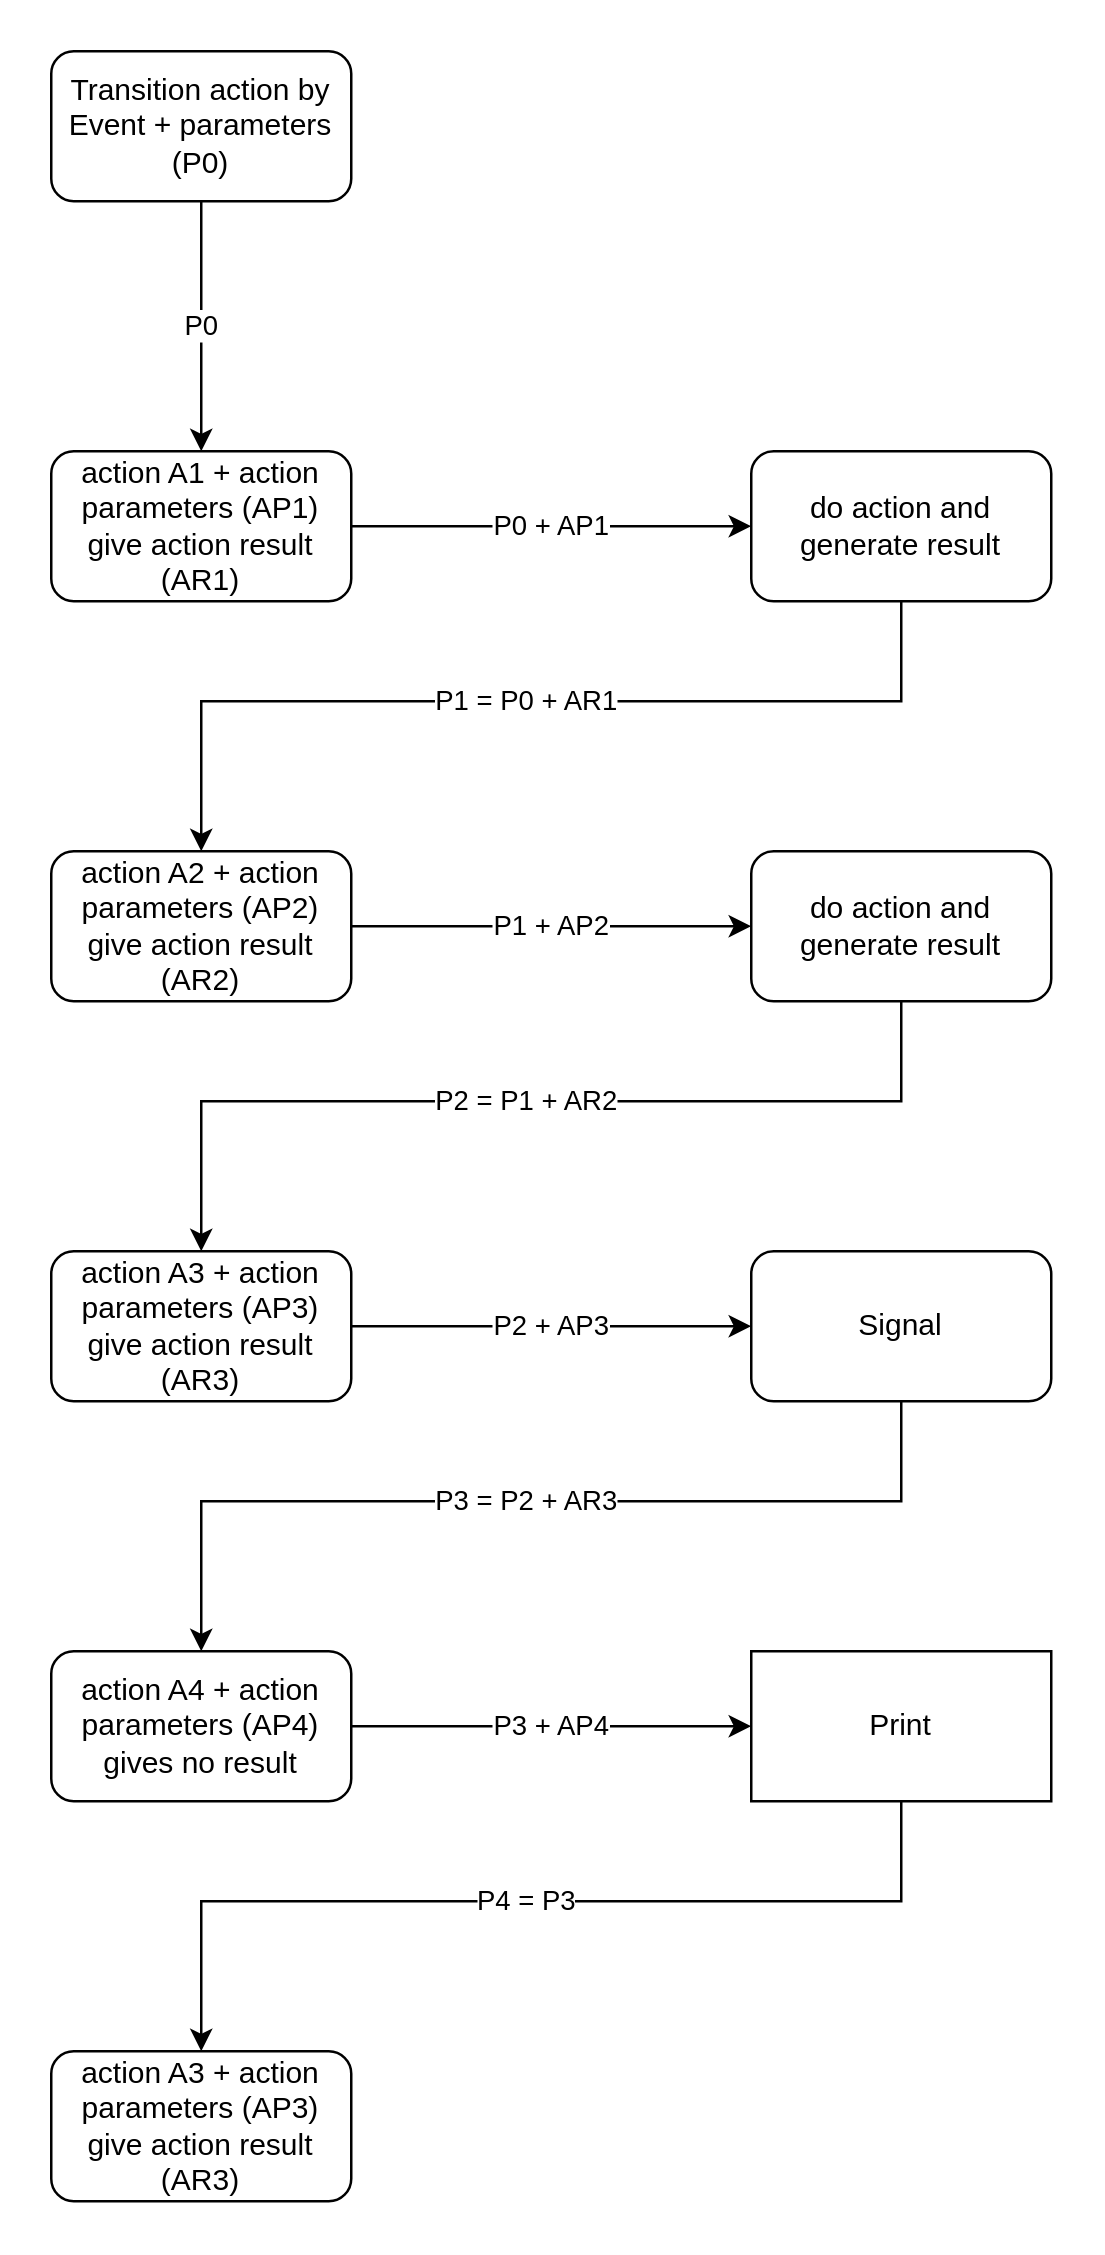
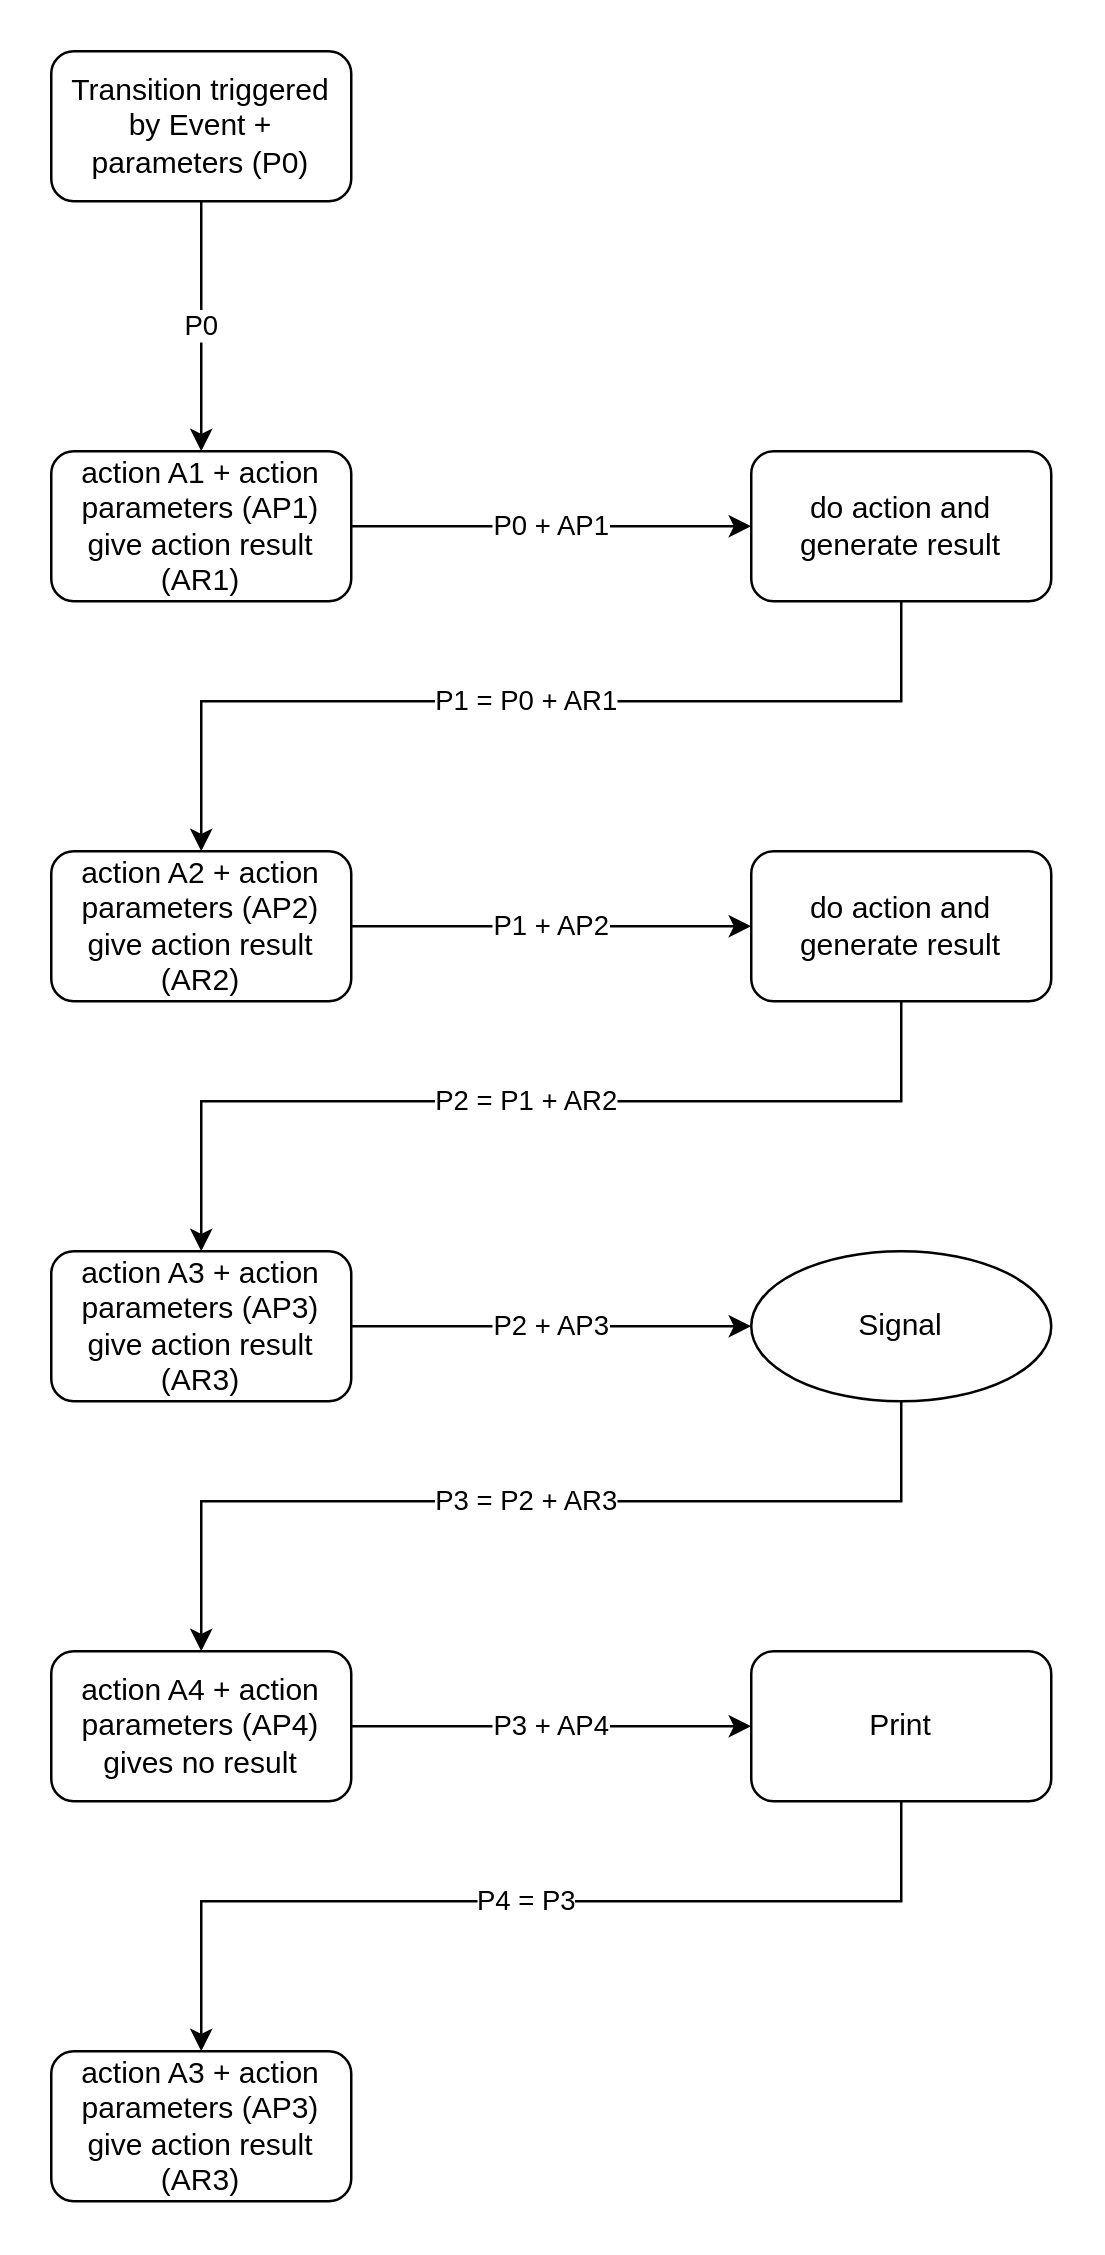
  <mxCell id="0" />
  <mxCell id="1" parent="0" />
  <mxCell id="2" value="P1 = P0 + AR1" style="edgeStyle=orthogonalEdgeStyle;rounded=0;orthogonalLoop=1;jettySize=auto;html=1;" parent="1" source="12" target="9" edge="1"><mxGeometry relative="1" as="geometry"><Array as="points"><mxPoint x="360" y="280" /><mxPoint x="80" y="280" /></Array></mxGeometry></mxCell>
  <mxCell id="3" value="P0 + AP1" style="edgeStyle=orthogonalEdgeStyle;rounded=0;orthogonalLoop=1;jettySize=auto;html=1;entryX=0;entryY=0.5;entryDx=0;entryDy=0;" parent="1" source="4" target="12" edge="1"><mxGeometry relative="1" as="geometry" /></mxCell>
  <mxCell id="4" value="action A1 + action parameters (AP1) give action result (AR1)" style="rounded=1;whiteSpace=wrap;html=1;" parent="1" vertex="1"><mxGeometry x="20" y="180" width="120" height="60" as="geometry" /></mxCell>
  <mxCell id="5" value="P0" style="edgeStyle=orthogonalEdgeStyle;rounded=0;orthogonalLoop=1;jettySize=auto;html=1;" parent="1" source="6" target="4" edge="1"><mxGeometry relative="1" as="geometry" /></mxCell>
- <mxCell id="6" value="Transition action by Event + parameters (P0)" style="rounded=1;whiteSpace=wrap;html=1;" parent="1" vertex="1"><mxGeometry x="20" y="20" width="120" height="60" as="geometry" /></mxCell>
+ <mxCell id="6" value="Transition triggered by Event + parameters (P0)" style="rounded=1;whiteSpace=wrap;html=1;" parent="1" vertex="1"><mxGeometry x="20" y="20" width="120" height="60" as="geometry" /></mxCell>
  <mxCell id="7" value="P2 = P1 + AR2" style="edgeStyle=orthogonalEdgeStyle;rounded=0;orthogonalLoop=1;jettySize=auto;html=1;" parent="1" source="13" target="11" edge="1"><mxGeometry relative="1" as="geometry"><Array as="points"><mxPoint x="360" y="440" /><mxPoint x="80" y="440" /></Array></mxGeometry></mxCell>
  <mxCell id="8" value="P1 + AP2" style="edgeStyle=orthogonalEdgeStyle;rounded=0;orthogonalLoop=1;jettySize=auto;html=1;" parent="1" source="9" target="13" edge="1"><mxGeometry relative="1" as="geometry" /></mxCell>
  <mxCell id="9" value="action A2 + action parameters (AP2) give action result (AR2)" style="rounded=1;whiteSpace=wrap;html=1;" parent="1" vertex="1"><mxGeometry x="20" y="340" width="120" height="60" as="geometry" /></mxCell>
  <mxCell id="10" value="P2 + AP3" style="edgeStyle=orthogonalEdgeStyle;rounded=0;orthogonalLoop=1;jettySize=auto;html=1;" parent="1" source="11" target="15" edge="1"><mxGeometry relative="1" as="geometry" /></mxCell>
  <mxCell id="11" value="action A3 + action parameters (AP3) give action result (AR3)" style="rounded=1;whiteSpace=wrap;html=1;" parent="1" vertex="1"><mxGeometry x="20" y="500" width="120" height="60" as="geometry" /></mxCell>
  <mxCell id="12" value="do action and generate result" style="rounded=1;whiteSpace=wrap;html=1;" parent="1" vertex="1"><mxGeometry x="300" y="180" width="120" height="60" as="geometry" /></mxCell>
  <mxCell id="13" value="do action and generate result" style="rounded=1;whiteSpace=wrap;html=1;strokeColor=default;align=center;verticalAlign=middle;fontFamily=Helvetica;fontSize=12;fontColor=default;fillColor=default;" parent="1" vertex="1"><mxGeometry x="300" y="340" width="120" height="60" as="geometry" /></mxCell>
  <mxCell id="14" value="P3 = P2 + AR3" style="edgeStyle=orthogonalEdgeStyle;rounded=0;orthogonalLoop=1;jettySize=auto;html=1;" parent="1" source="15" target="17" edge="1"><mxGeometry relative="1" as="geometry"><Array as="points"><mxPoint x="360" y="600" /><mxPoint x="80" y="600" /></Array></mxGeometry></mxCell>
- <mxCell id="15" value="Signal" style="rounded=1;whiteSpace=wrap;html=1;strokeColor=default;align=center;verticalAlign=middle;fontFamily=Helvetica;fontSize=12;fontColor=default;fillColor=default;" parent="1" vertex="1"><mxGeometry x="300" y="500" width="120" height="60" as="geometry" /></mxCell>
+ <mxCell id="15" value="Signal" style="ellipse;whiteSpace=wrap;html=1;strokeColor=default;align=center;verticalAlign=middle;fontFamily=Helvetica;fontSize=12;fontColor=default;fillColor=default;" parent="1" vertex="1"><mxGeometry x="300" y="500" width="120" height="60" as="geometry" /></mxCell>
  <mxCell id="16" value="P3 + AP4" style="edgeStyle=orthogonalEdgeStyle;rounded=0;orthogonalLoop=1;jettySize=auto;html=1;entryX=0;entryY=0.5;entryDx=0;entryDy=0;" parent="1" source="17" target="19" edge="1"><mxGeometry relative="1" as="geometry" /></mxCell>
  <mxCell id="17" value="action A4 + action parameters (AP4) gives no result" style="rounded=1;whiteSpace=wrap;html=1;" parent="1" vertex="1"><mxGeometry x="20" y="660" width="120" height="60" as="geometry" /></mxCell>
  <mxCell id="18" value="P4 = P3" style="edgeStyle=orthogonalEdgeStyle;rounded=0;orthogonalLoop=1;jettySize=auto;html=1;" parent="1" source="19" target="20" edge="1"><mxGeometry relative="1" as="geometry"><Array as="points"><mxPoint x="360" y="760" /><mxPoint x="80" y="760" /></Array></mxGeometry></mxCell>
- <mxCell id="19" value="Print" style="whiteSpace=wrap;html=1;rounded=0;" parent="1" vertex="1"><mxGeometry x="300" y="660" width="120" height="60" as="geometry" /></mxCell>
+ <mxCell id="19" value="Print" style="rounded=1;whiteSpace=wrap;html=1;" parent="1" vertex="1"><mxGeometry x="300" y="660" width="120" height="60" as="geometry" /></mxCell>
  <mxCell id="20" value="action A3 + action parameters (AP3) give action result (AR3)" style="rounded=1;whiteSpace=wrap;html=1;" parent="1" vertex="1"><mxGeometry x="20" y="820" width="120" height="60" as="geometry" /></mxCell>
